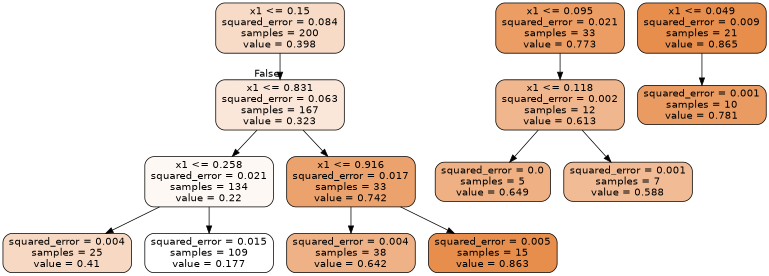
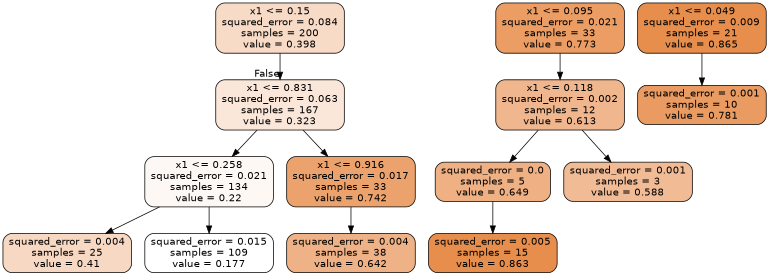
  digraph {
    node [color=black fillcolor="#e88e4d" fontname=helvetica shape=box style="filled, rounded"]
    edge [fontname=helvetica]
    n1 [fillcolor="#f7dbc6" label="x1 <= 0.15\nsquared_error = 0.084\nsamples = 200\nvalue = 0.398"]
    n2 [fillcolor="#fae7d9" label="x1 <= 0.831\nsquared_error = 0.063\nsamples = 167\nvalue = 0.323"]
    n3 [fillcolor="#eb9d64" label="x1 <= 0.095\nsquared_error = 0.021\nsamples = 33\nvalue = 0.773"]
    n4 [fillcolor="#f0b78e" label="x1 <= 0.118\nsquared_error = 0.002\nsamples = 12\nvalue = 0.613"]
    n5 [fillcolor="#fef8f4" label="x1 <= 0.258\nsquared_error = 0.021\nsamples = 134\nvalue = 0.22"]
    n6 [fillcolor="#eca26c" label="x1 <= 0.916\nsquared_error = 0.017\nsamples = 33\nvalue = 0.742"]
    n7 [label="x1 <= 0.049\nsquared_error = 0.009\nsamples = 21\nvalue = 0.865"]
    n8 [fillcolor="#ea9b62" label="squared_error = 0.001\nsamples = 10\nvalue = 0.781"]
    n9 [fillcolor="#efb184" label="squared_error = 0.0\nsamples = 5\nvalue = 0.649"]
-   n10 [fillcolor="#f1bb95" label="squared_error = 0.001\nsamples = 7\nvalue = 0.588"]
+   n10 [fillcolor="#f1bb95" label="squared_error = 0.001\nsamples = 3\nvalue = 0.588"]
    n11 [fillcolor="#f7d8c2" label="squared_error = 0.004\nsamples = 25\nvalue = 0.41"]
    n12 [fillcolor="#ffffff" label="squared_error = 0.015\nsamples = 109\nvalue = 0.177"]
    n13 [fillcolor="#efb286" label="squared_error = 0.004\nsamples = 38\nvalue = 0.642"]
    n14 [label="squared_error = 0.005\nsamples = 15\nvalue = 0.863"]
    n1 -> n2 [headlabel=False labelangle=-45 labeldistance=2.5]
    n2 -> n5
    n2 -> n6
    n3 -> n4
    n4 -> n9
    n4 -> n10
    n5 -> n11
    n5 -> n12
    n6 -> n13
-   n6 -> n14
+   n9 -> n14
    n7 -> n8
  }
